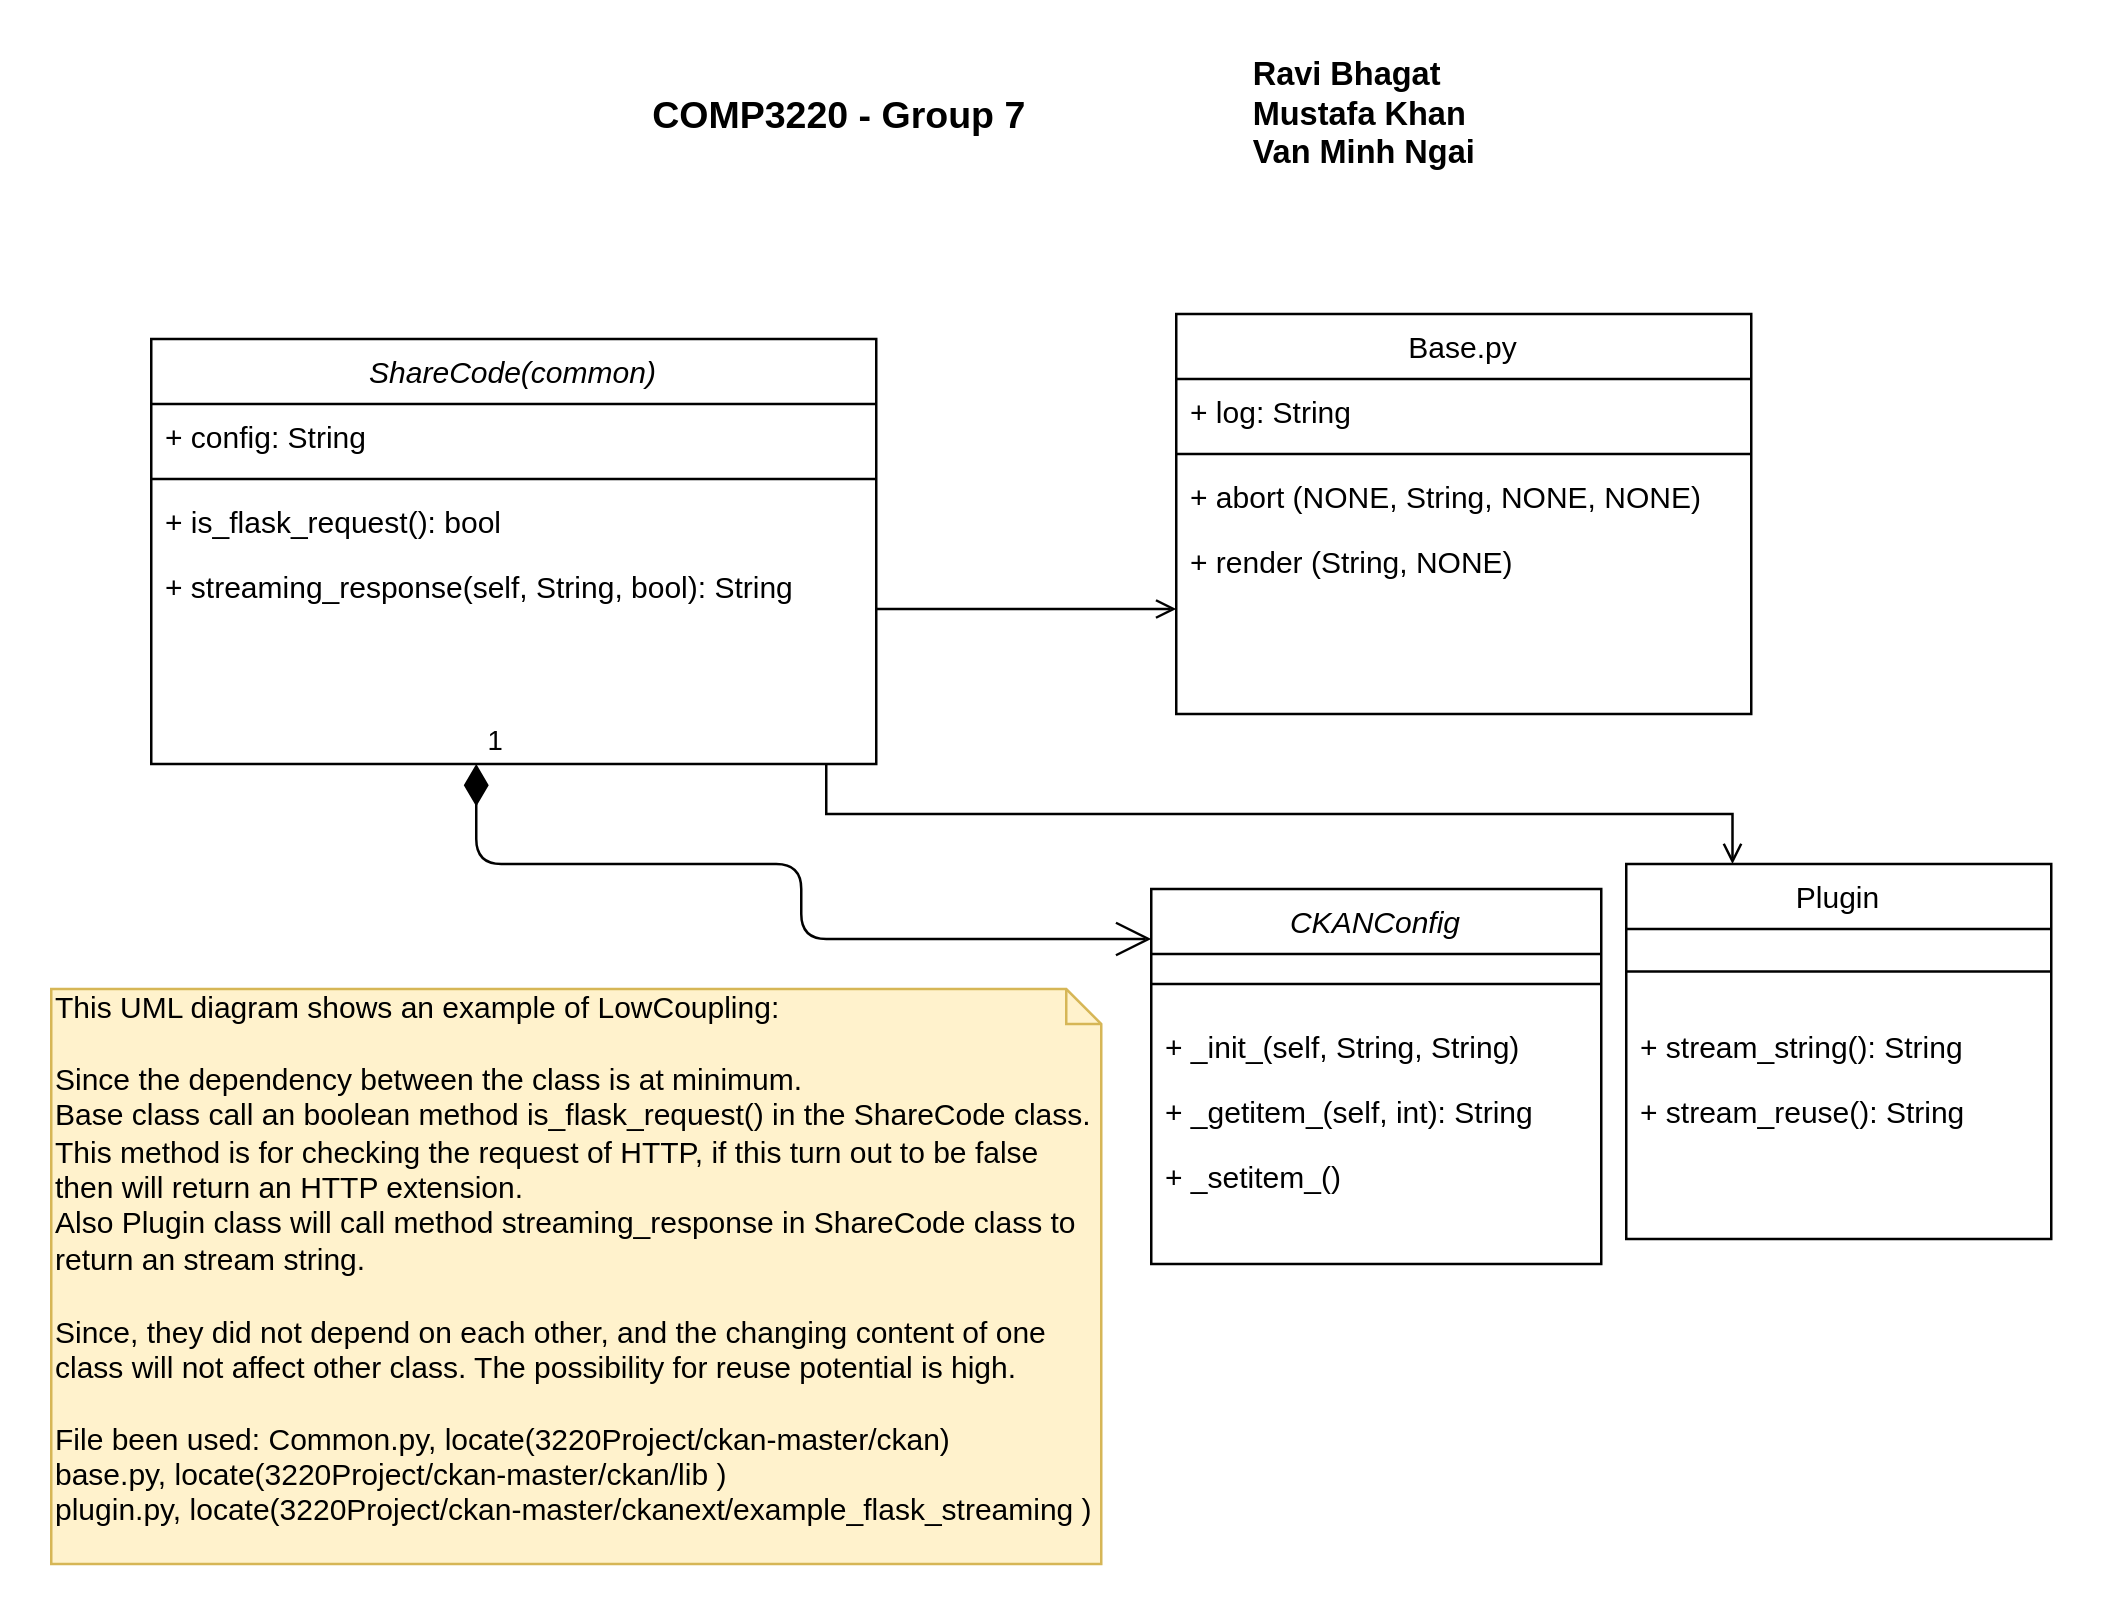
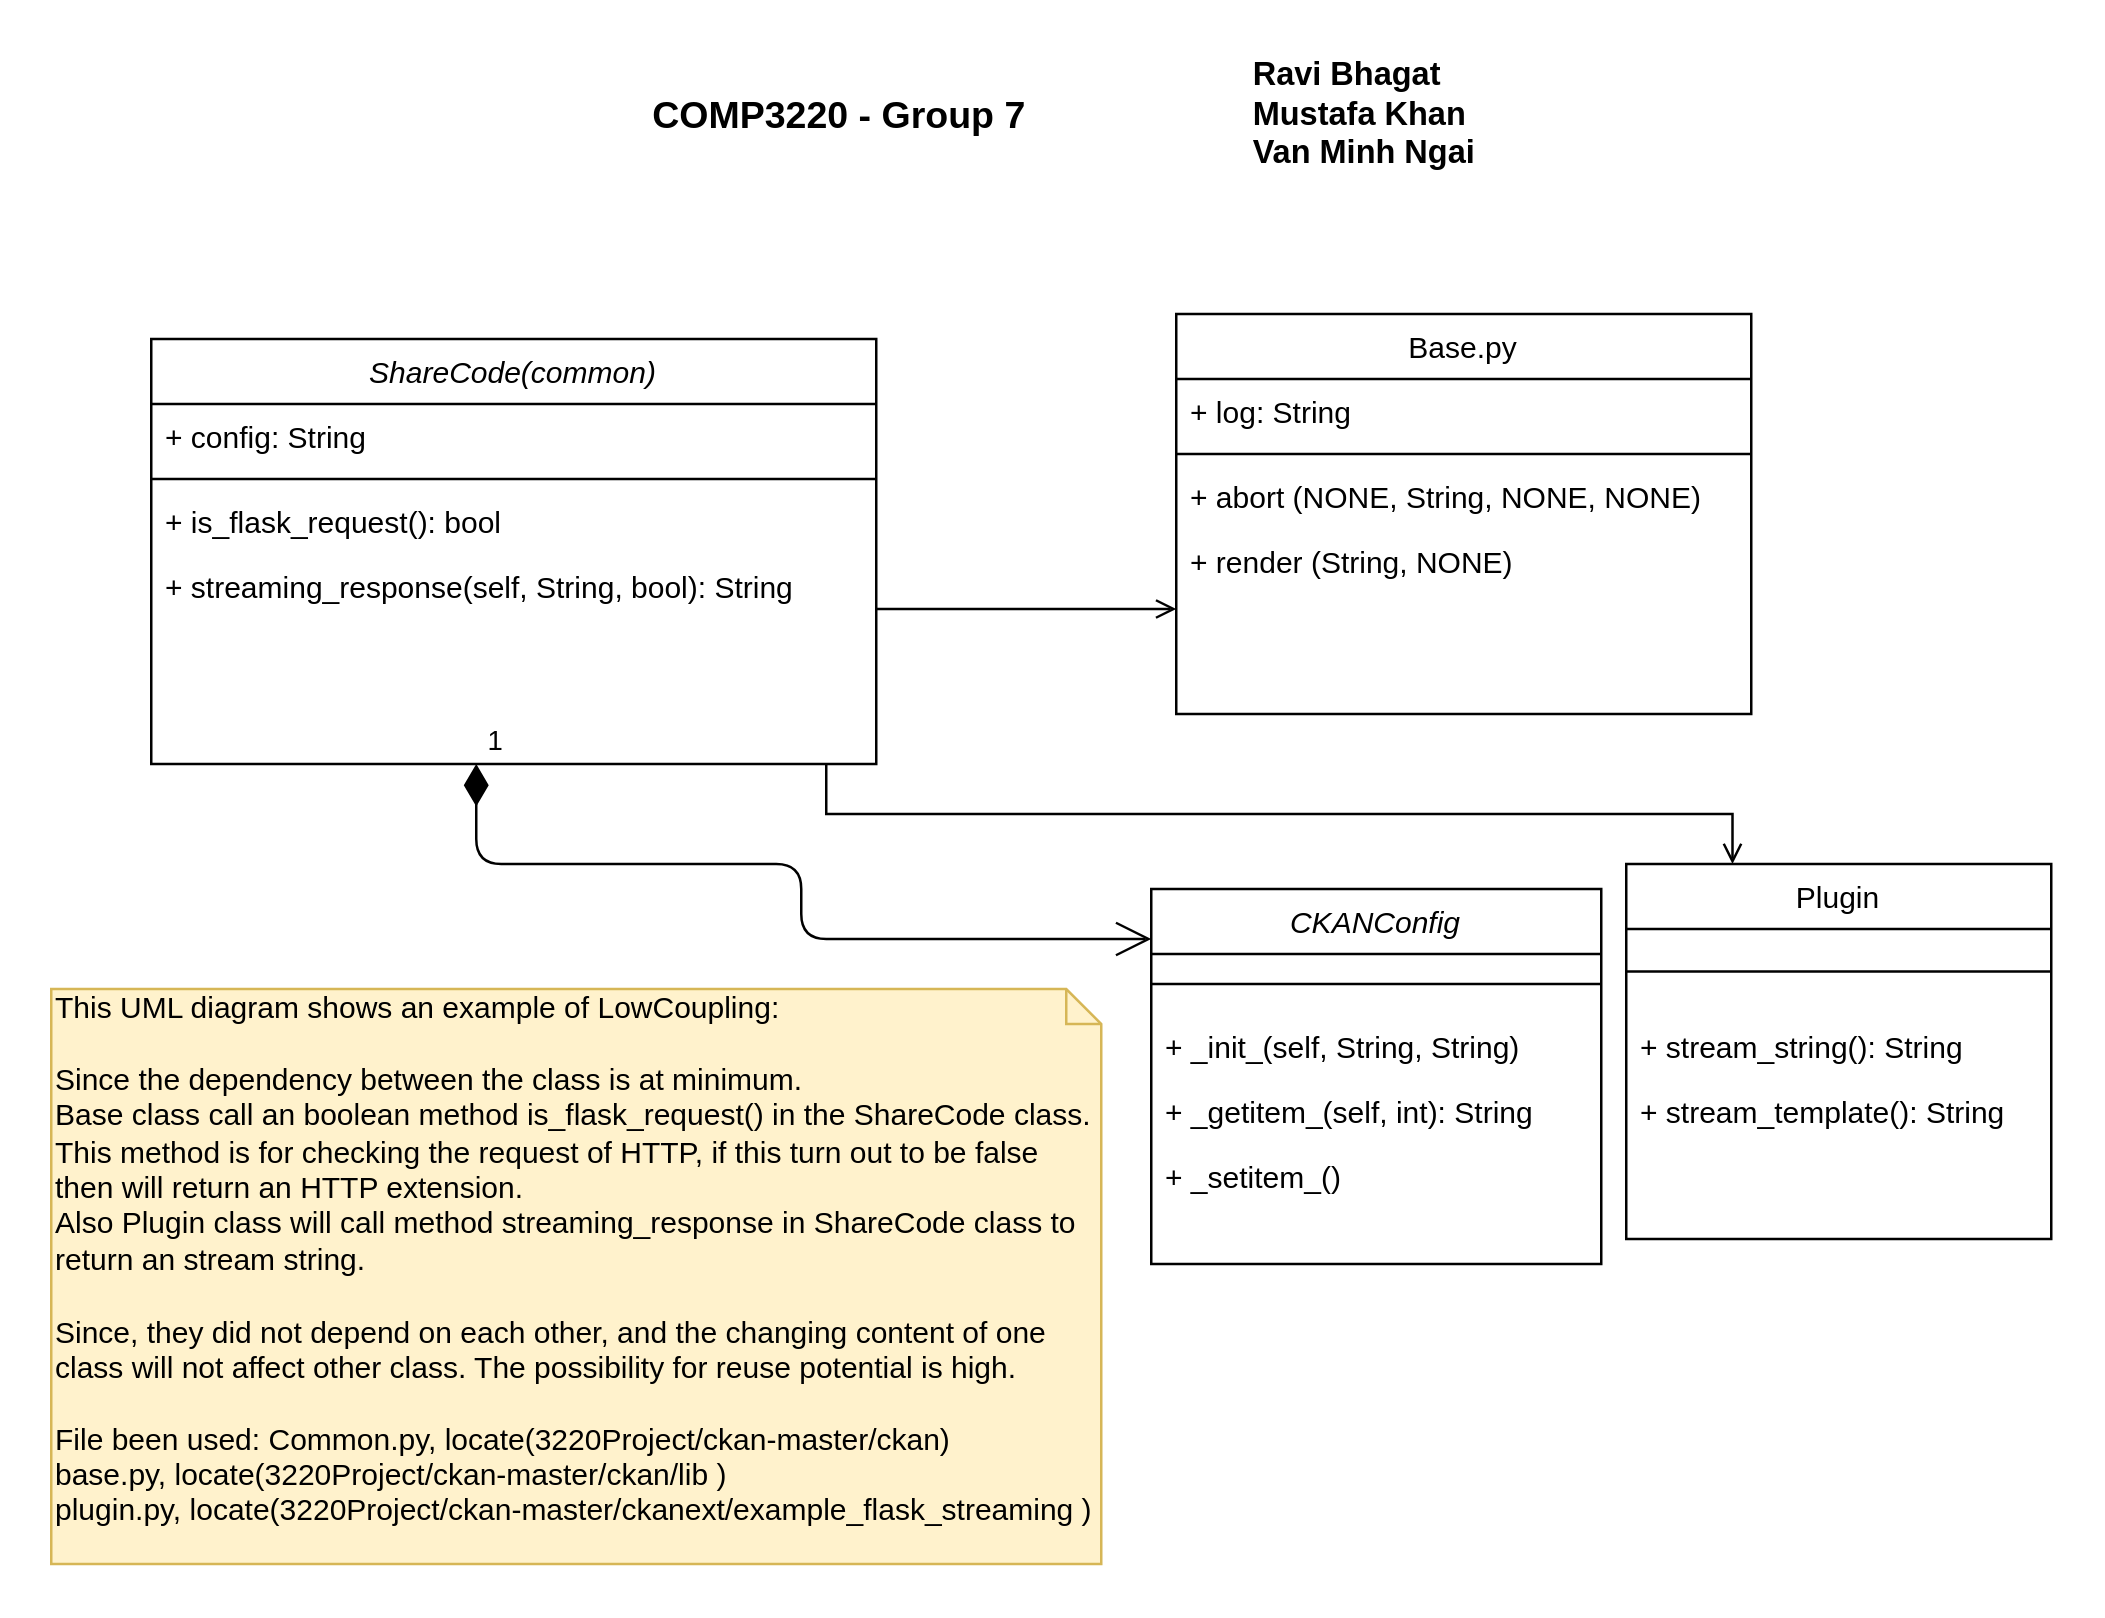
  <mxCell id="0" />
  <mxCell id="1" parent="0" />
  <mxCell id="2" value="ShareCode(common)" style="swimlane;fontStyle=2;align=center;verticalAlign=top;childLayout=stackLayout;horizontal=1;startSize=26;horizontalStack=0;resizeParent=1;resizeLast=0;collapsible=1;marginBottom=0;rounded=0;shadow=0;strokeWidth=1;" parent="1" vertex="1"><mxGeometry x="60" y="135" width="290" height="170" as="geometry"><mxRectangle x="230" y="140" width="160" height="26" as="alternateBounds" /></mxGeometry></mxCell>
  <mxCell id="3" value="+ config: String" style="text;align=left;verticalAlign=top;spacingLeft=4;spacingRight=4;overflow=hidden;rotatable=0;points=[[0,0.5],[1,0.5]];portConstraint=eastwest;" parent="2" vertex="1"><mxGeometry y="26" width="290" height="26" as="geometry" /></mxCell>
  <mxCell id="4" value="" style="line;html=1;strokeWidth=1;align=left;verticalAlign=middle;spacingTop=-1;spacingLeft=3;spacingRight=3;rotatable=0;labelPosition=right;points=[];portConstraint=eastwest;" parent="2" vertex="1"><mxGeometry y="52" width="290" height="8" as="geometry" /></mxCell>
  <mxCell id="5" value="+ is_flask_request(): bool" style="text;align=left;verticalAlign=top;spacingLeft=4;spacingRight=4;overflow=hidden;rotatable=0;points=[[0,0.5],[1,0.5]];portConstraint=eastwest;" parent="2" vertex="1"><mxGeometry y="60" width="290" height="26" as="geometry" /></mxCell>
  <mxCell id="6" value="+ streaming_response(self, String, bool): String" style="text;align=left;verticalAlign=top;spacingLeft=4;spacingRight=4;overflow=hidden;rotatable=0;points=[[0,0.5],[1,0.5]];portConstraint=eastwest;" parent="2" vertex="1"><mxGeometry y="86" width="290" height="26" as="geometry" /></mxCell>
  <mxCell id="7" value="" style="endArrow=open;shadow=0;strokeWidth=1;rounded=0;endFill=1;edgeStyle=elbowEdgeStyle;elbow=vertical;" parent="1" source="2" edge="1"><mxGeometry x="0.5" y="41" relative="1" as="geometry"><mxPoint x="380" y="207" as="sourcePoint" /><mxPoint x="470" y="243" as="targetPoint" /><mxPoint x="-40" y="32" as="offset" /></mxGeometry></mxCell>
  <mxCell id="8" value="1" style="endArrow=open;html=1;endSize=12;startArrow=diamondThin;startSize=14;startFill=1;edgeStyle=orthogonalEdgeStyle;align=left;verticalAlign=bottom;" parent="1" edge="1" target="22"><mxGeometry x="-1" y="3" relative="1" as="geometry"><mxPoint x="190" y="305" as="sourcePoint" /><mxPoint x="219.5" y="445" as="targetPoint" /><Array as="points"><mxPoint x="190" y="345" /><mxPoint x="320" y="345" /><mxPoint x="320" y="375" /></Array></mxGeometry></mxCell>
  <mxCell id="9" value="" style="endArrow=open;shadow=0;strokeWidth=1;rounded=0;endFill=1;edgeStyle=elbowEdgeStyle;elbow=vertical;entryX=0.25;entryY=0;entryDx=0;entryDy=0;" parent="1" target="18" edge="1"><mxGeometry x="0.5" y="41" relative="1" as="geometry"><mxPoint x="330" y="305" as="sourcePoint" /><mxPoint x="530" y="385" as="targetPoint" /><mxPoint x="-40" y="32" as="offset" /><Array as="points"><mxPoint x="590" y="325" /><mxPoint x="510" y="385" /><mxPoint x="510" y="375" /><mxPoint x="520" y="375" /><mxPoint x="480" y="375" /></Array></mxGeometry></mxCell>
  <mxCell id="10" value="This UML diagram shows an example of LowCoupling:&lt;br&gt;&lt;br&gt;Since the dependency between the class is at minimum.&lt;br&gt;Base class call an boolean method is_flask_request() in the ShareCode class. This method is for checking the request of HTTP, if this turn out to be false then will return an HTTP extension.&lt;br&gt;Also Plugin class will call method streaming_response in ShareCode class to return an stream string.&amp;nbsp;&lt;br&gt;&lt;br&gt;Since, they did not depend on each other, and the changing content of one class will not affect other class. The possibility for reuse potential is high.&amp;nbsp;&amp;nbsp;&lt;br&gt;&lt;br&gt;File been used: Common.py, locate(3220Project/ckan-master/ckan)&lt;br&gt;base.py, locate(3220Project/ckan-master/ckan/lib )&lt;br&gt;plugin.py, locate(3220Project/ckan-master/ckanext/example_flask_streaming )" style="shape=note;whiteSpace=wrap;html=1;size=14;verticalAlign=top;align=left;spacingTop=-6;fillColor=#fff2cc;strokeColor=#d6b656;" parent="1" vertex="1"><mxGeometry x="20" y="395" width="420" height="230" as="geometry" /></mxCell>
  <mxCell id="11" value="Base.py" style="swimlane;fontStyle=0;align=center;verticalAlign=top;childLayout=stackLayout;horizontal=1;startSize=26;horizontalStack=0;resizeParent=1;resizeLast=0;collapsible=1;marginBottom=0;rounded=0;shadow=0;strokeWidth=1;" parent="1" vertex="1"><mxGeometry x="470" y="125" width="230" height="160" as="geometry"><mxRectangle x="550" y="140" width="160" height="26" as="alternateBounds" /></mxGeometry></mxCell>
  <mxCell id="12" value="+ log: String" style="text;align=left;verticalAlign=top;spacingLeft=4;spacingRight=4;overflow=hidden;rotatable=0;points=[[0,0.5],[1,0.5]];portConstraint=eastwest;rounded=0;shadow=0;html=0;" parent="11" vertex="1"><mxGeometry y="26" width="230" height="26" as="geometry" /></mxCell>
  <mxCell id="13" value="" style="line;html=1;strokeWidth=1;align=left;verticalAlign=middle;spacingTop=-1;spacingLeft=3;spacingRight=3;rotatable=0;labelPosition=right;points=[];portConstraint=eastwest;" parent="11" vertex="1"><mxGeometry y="52" width="230" height="8" as="geometry" /></mxCell>
  <mxCell id="14" value="+ abort (NONE, String, NONE, NONE)" style="text;align=left;verticalAlign=top;spacingLeft=4;spacingRight=4;overflow=hidden;rotatable=0;points=[[0,0.5],[1,0.5]];portConstraint=eastwest;" parent="11" vertex="1"><mxGeometry y="60" width="230" height="26" as="geometry" /></mxCell>
  <mxCell id="15" value="+ render (String, NONE)" style="text;align=left;verticalAlign=top;spacingLeft=4;spacingRight=4;overflow=hidden;rotatable=0;points=[[0,0.5],[1,0.5]];portConstraint=eastwest;" parent="11" vertex="1"><mxGeometry y="86" width="230" height="26" as="geometry" /></mxCell>
  <mxCell id="16" value="&lt;b&gt;&lt;font style=&quot;font-size: 15px&quot;&gt;COMP3220 - Group 7&lt;/font&gt;&lt;/b&gt;" style="text;html=1;align=center;verticalAlign=middle;resizable=0;points=[];autosize=1;" vertex="1" parent="1"><mxGeometry x="255" y="35" width="160" height="20" as="geometry" /></mxCell>
  <mxCell id="17" value="&lt;div style=&quot;text-align: left ; font-size: 13px&quot;&gt;&lt;span&gt;&lt;b&gt;&lt;font style=&quot;font-size: 13px&quot;&gt;Ravi Bhagat&lt;/font&gt;&lt;/b&gt;&lt;/span&gt;&lt;/div&gt;&lt;div style=&quot;text-align: left ; font-size: 13px&quot;&gt;&lt;span&gt;&lt;b&gt;&lt;font style=&quot;font-size: 13px&quot;&gt;Mustafa Khan&lt;/font&gt;&lt;/b&gt;&lt;/span&gt;&lt;/div&gt;&lt;div style=&quot;text-align: left ; font-size: 13px&quot;&gt;&lt;span&gt;&lt;b&gt;&lt;font style=&quot;font-size: 13px&quot;&gt;Van Minh Ngai&lt;/font&gt;&lt;/b&gt;&lt;/span&gt;&lt;/div&gt;" style="text;html=1;align=center;verticalAlign=middle;resizable=0;points=[];autosize=1;" vertex="1" parent="1"><mxGeometry x="495" y="20" width="100" height="50" as="geometry" /></mxCell>
  <mxCell id="18" value="Plugin" style="swimlane;fontStyle=0;align=center;verticalAlign=top;childLayout=stackLayout;horizontal=1;startSize=26;horizontalStack=0;resizeParent=1;resizeLast=0;collapsible=1;marginBottom=0;rounded=0;shadow=0;strokeWidth=1;" parent="1" vertex="1"><mxGeometry x="650" y="345" width="170" height="150" as="geometry"><mxRectangle x="550" y="140" width="160" height="26" as="alternateBounds" /></mxGeometry></mxCell>
  <mxCell id="19" value="" style="line;html=1;strokeWidth=1;align=left;verticalAlign=middle;spacingTop=-1;spacingLeft=3;spacingRight=3;rotatable=0;labelPosition=right;points=[];portConstraint=eastwest;" parent="18" vertex="1"><mxGeometry y="26" width="170" height="34" as="geometry" /></mxCell>
  <mxCell id="20" value="+ stream_string(): String" style="text;align=left;verticalAlign=top;spacingLeft=4;spacingRight=4;overflow=hidden;rotatable=0;points=[[0,0.5],[1,0.5]];portConstraint=eastwest;" parent="18" vertex="1"><mxGeometry y="60" width="170" height="26" as="geometry" /></mxCell>
- <mxCell id="21" value="+ stream_reuse(): String" style="text;align=left;verticalAlign=top;spacingLeft=4;spacingRight=4;overflow=hidden;rotatable=0;points=[[0,0.5],[1,0.5]];portConstraint=eastwest;" parent="18" vertex="1"><mxGeometry y="86" width="170" height="26" as="geometry" /></mxCell>
+ <mxCell id="21" value="+ stream_template(): String" style="text;align=left;verticalAlign=top;spacingLeft=4;spacingRight=4;overflow=hidden;rotatable=0;points=[[0,0.5],[1,0.5]];portConstraint=eastwest;" parent="18" vertex="1"><mxGeometry y="86" width="170" height="26" as="geometry" /></mxCell>
  <mxCell id="22" value="CKANConfig" style="swimlane;fontStyle=2;align=center;verticalAlign=top;childLayout=stackLayout;horizontal=1;startSize=26;horizontalStack=0;resizeParent=1;resizeLast=0;collapsible=1;marginBottom=0;rounded=0;shadow=0;strokeWidth=1;" parent="1" vertex="1"><mxGeometry x="460" y="355" width="180" height="150" as="geometry"><mxRectangle x="230" y="140" width="160" height="26" as="alternateBounds" /></mxGeometry></mxCell>
  <mxCell id="23" value="" style="line;html=1;strokeWidth=1;align=left;verticalAlign=middle;spacingTop=-1;spacingLeft=3;spacingRight=3;rotatable=0;labelPosition=right;points=[];portConstraint=eastwest;" parent="22" vertex="1"><mxGeometry y="26" width="180" height="24" as="geometry" /></mxCell>
  <mxCell id="24" value="+ _init_(self, String, String)" style="text;align=left;verticalAlign=top;spacingLeft=4;spacingRight=4;overflow=hidden;rotatable=0;points=[[0,0.5],[1,0.5]];portConstraint=eastwest;" parent="22" vertex="1"><mxGeometry y="50" width="180" height="26" as="geometry" /></mxCell>
  <mxCell id="25" value="+ _getitem_(self, int): String" style="text;align=left;verticalAlign=top;spacingLeft=4;spacingRight=4;overflow=hidden;rotatable=0;points=[[0,0.5],[1,0.5]];portConstraint=eastwest;" parent="22" vertex="1"><mxGeometry y="76" width="180" height="26" as="geometry" /></mxCell>
  <mxCell id="26" value="+ _setitem_()" style="text;align=left;verticalAlign=top;spacingLeft=4;spacingRight=4;overflow=hidden;rotatable=0;points=[[0,0.5],[1,0.5]];portConstraint=eastwest;" parent="22" vertex="1"><mxGeometry y="102" width="180" height="26" as="geometry" /></mxCell>
